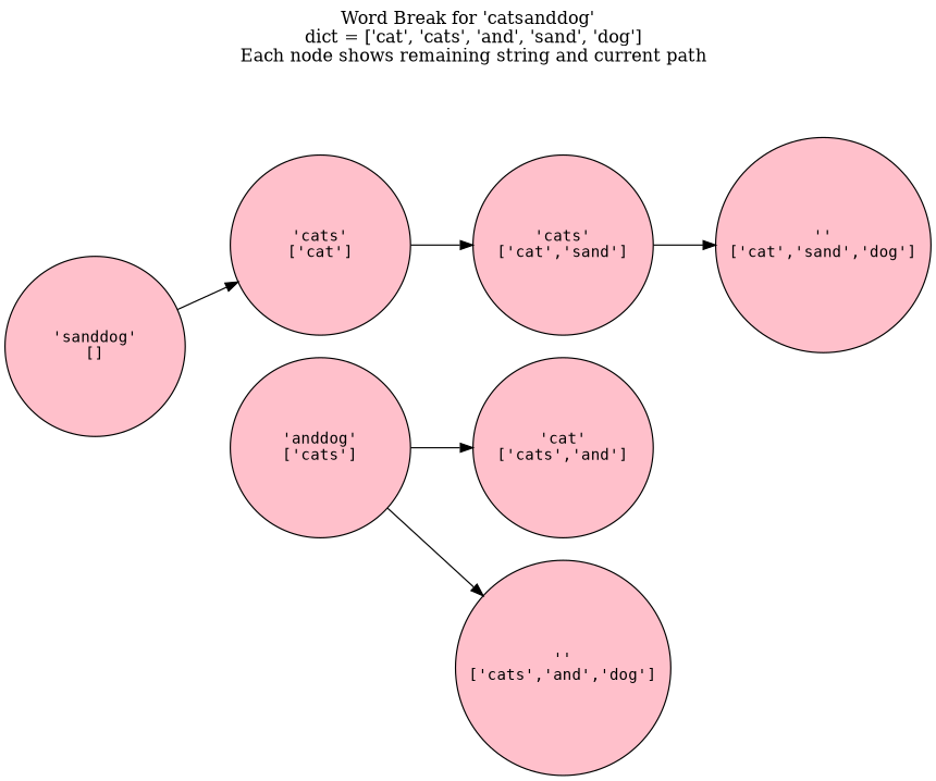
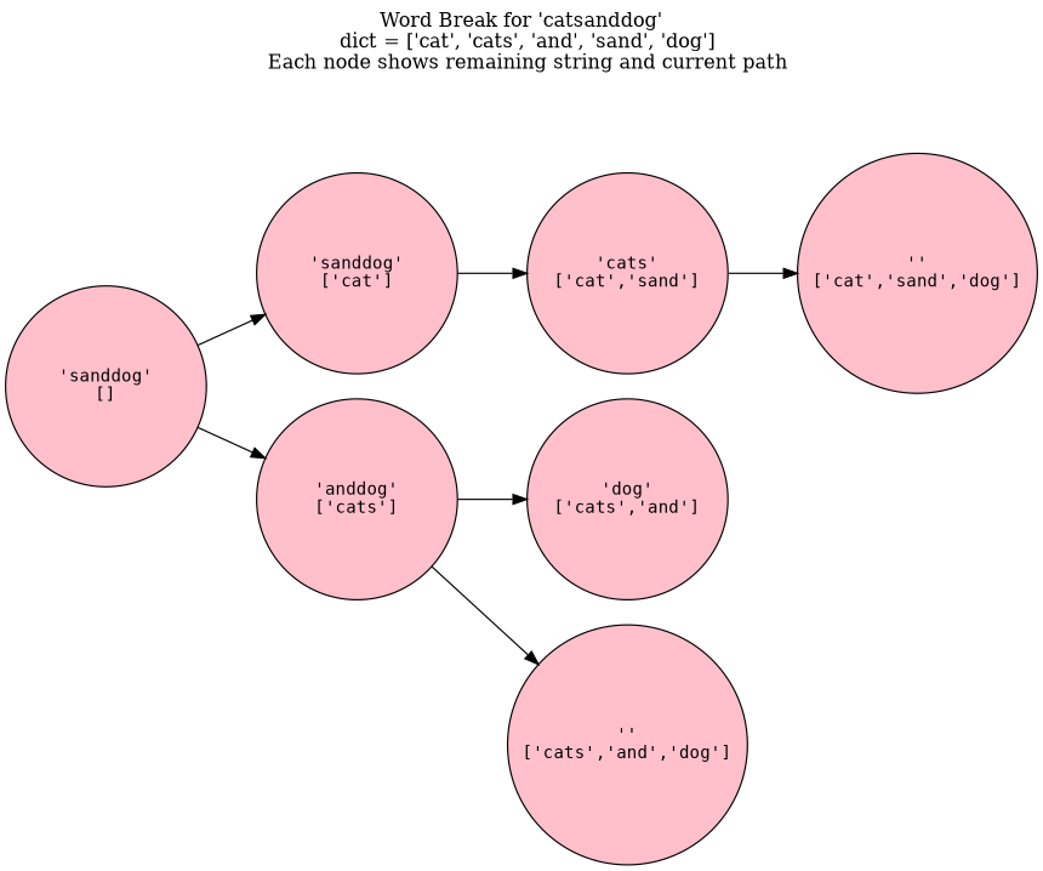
  digraph {
    label="Word Break for 'catsanddog'\n  dict = ['cat', 'cats', 'and', 'sand', 'dog']\n  Each node shows remaining string and current path"
    labelloc=t
    rankdir=LR
    node [fillcolor=pink fontcolor=black fontname=Consolas fontsize=12 shape=circle style=filled]
    edge [arrowsize=1.0 penwidth=1.0]
    n1 [height=1.0 label="'sanddog'\n[]" width=2.0]
-   n2 [height=1.0 label="'cats'\n['cat']" width=2.0]
+   n2 [height=1.0 label="'sanddog'\n['cat']" width=2.0]
    n3 [height=1.0 label="'anddog'\n['cats']" width=2.0]
    n4 [height=1.0 label="'cats'\n['cat','sand']" width=2.0]
-   n5 [height=1.0 label="'cat'\n['cats','and']" width=2.0]
+   n5 [height=1.0 label="'dog'\n['cats','and']" width=2.0]
    n6 [height=1.0 label="''\n['cats','and','dog']" width=2.0]
    n7 [height=1.0 label="''\n['cat','sand','dog']" width=2.0]
    n1 -> n2
+   n1 -> n3
    n2 -> n4
    n3 -> n5
    n3 -> n6
    n4 -> n7
  }
